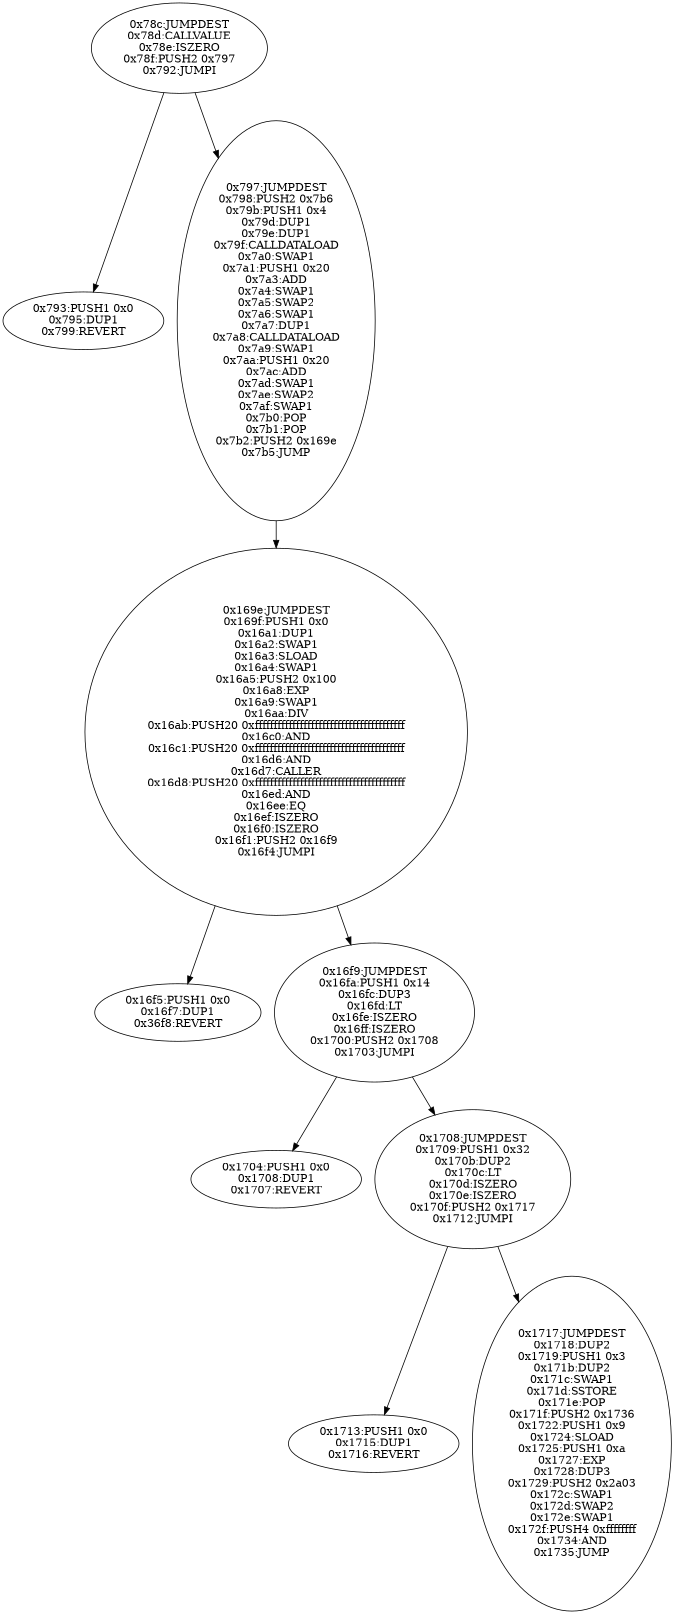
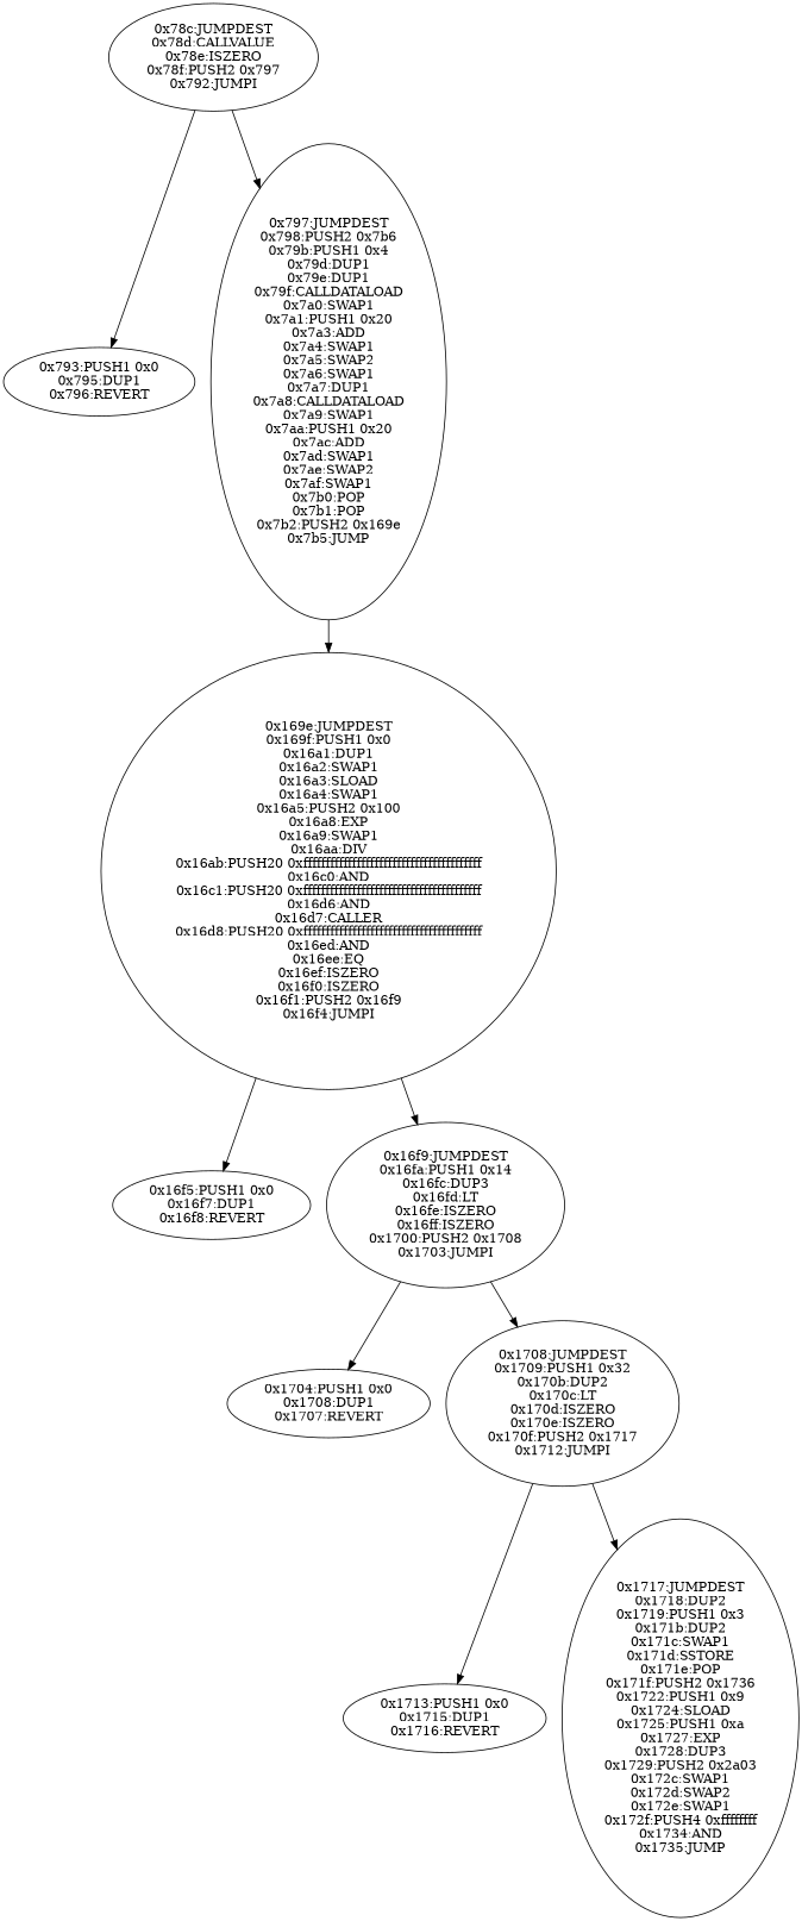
  digraph {
    n1 [label="0x78c:JUMPDEST\n0x78d:CALLVALUE\n0x78e:ISZERO\n0x78f:PUSH2 0x797\n0x792:JUMPI"]
-   n2 [label="0x793:PUSH1 0x0\n0x795:DUP1\n0x799:REVERT"]
+   n2 [label="0x793:PUSH1 0x0\n0x795:DUP1\n0x796:REVERT"]
    n3 [label="0x797:JUMPDEST\n0x798:PUSH2 0x7b6\n0x79b:PUSH1 0x4\n0x79d:DUP1\n0x79e:DUP1\n0x79f:CALLDATALOAD\n0x7a0:SWAP1\n0x7a1:PUSH1 0x20\n0x7a3:ADD\n0x7a4:SWAP1\n0x7a5:SWAP2\n0x7a6:SWAP1\n0x7a7:DUP1\n0x7a8:CALLDATALOAD\n0x7a9:SWAP1\n0x7aa:PUSH1 0x20\n0x7ac:ADD\n0x7ad:SWAP1\n0x7ae:SWAP2\n0x7af:SWAP1\n0x7b0:POP\n0x7b1:POP\n0x7b2:PUSH2 0x169e\n0x7b5:JUMP"]
    n4 [label="0x169e:JUMPDEST\n0x169f:PUSH1 0x0\n0x16a1:DUP1\n0x16a2:SWAP1\n0x16a3:SLOAD\n0x16a4:SWAP1\n0x16a5:PUSH2 0x100\n0x16a8:EXP\n0x16a9:SWAP1\n0x16aa:DIV\n0x16ab:PUSH20 0xffffffffffffffffffffffffffffffffffffffff\n0x16c0:AND\n0x16c1:PUSH20 0xffffffffffffffffffffffffffffffffffffffff\n0x16d6:AND\n0x16d7:CALLER\n0x16d8:PUSH20 0xffffffffffffffffffffffffffffffffffffffff\n0x16ed:AND\n0x16ee:EQ\n0x16ef:ISZERO\n0x16f0:ISZERO\n0x16f1:PUSH2 0x16f9\n0x16f4:JUMPI"]
-   n5 [label="0x16f5:PUSH1 0x0\n0x16f7:DUP1\n0x36f8:REVERT"]
+   n5 [label="0x16f5:PUSH1 0x0\n0x16f7:DUP1\n0x16f8:REVERT"]
    n6 [label="0x16f9:JUMPDEST\n0x16fa:PUSH1 0x14\n0x16fc:DUP3\n0x16fd:LT\n0x16fe:ISZERO\n0x16ff:ISZERO\n0x1700:PUSH2 0x1708\n0x1703:JUMPI"]
    n7 [label="0x1704:PUSH1 0x0\n0x1708:DUP1\n0x1707:REVERT"]
    n8 [label="0x1708:JUMPDEST\n0x1709:PUSH1 0x32\n0x170b:DUP2\n0x170c:LT\n0x170d:ISZERO\n0x170e:ISZERO\n0x170f:PUSH2 0x1717\n0x1712:JUMPI"]
    n9 [label="0x1713:PUSH1 0x0\n0x1715:DUP1\n0x1716:REVERT"]
    n10 [label="0x1717:JUMPDEST\n0x1718:DUP2\n0x1719:PUSH1 0x3\n0x171b:DUP2\n0x171c:SWAP1\n0x171d:SSTORE\n0x171e:POP\n0x171f:PUSH2 0x1736\n0x1722:PUSH1 0x9\n0x1724:SLOAD\n0x1725:PUSH1 0xa\n0x1727:EXP\n0x1728:DUP3\n0x1729:PUSH2 0x2a03\n0x172c:SWAP1\n0x172d:SWAP2\n0x172e:SWAP1\n0x172f:PUSH4 0xffffffff\n0x1734:AND\n0x1735:JUMP"]
    n1 -> n2
    n1 -> n3
    n3 -> n4
    n4 -> n5
    n4 -> n6
    n6 -> n7
    n6 -> n8
    n8 -> n9
    n8 -> n10
  }
